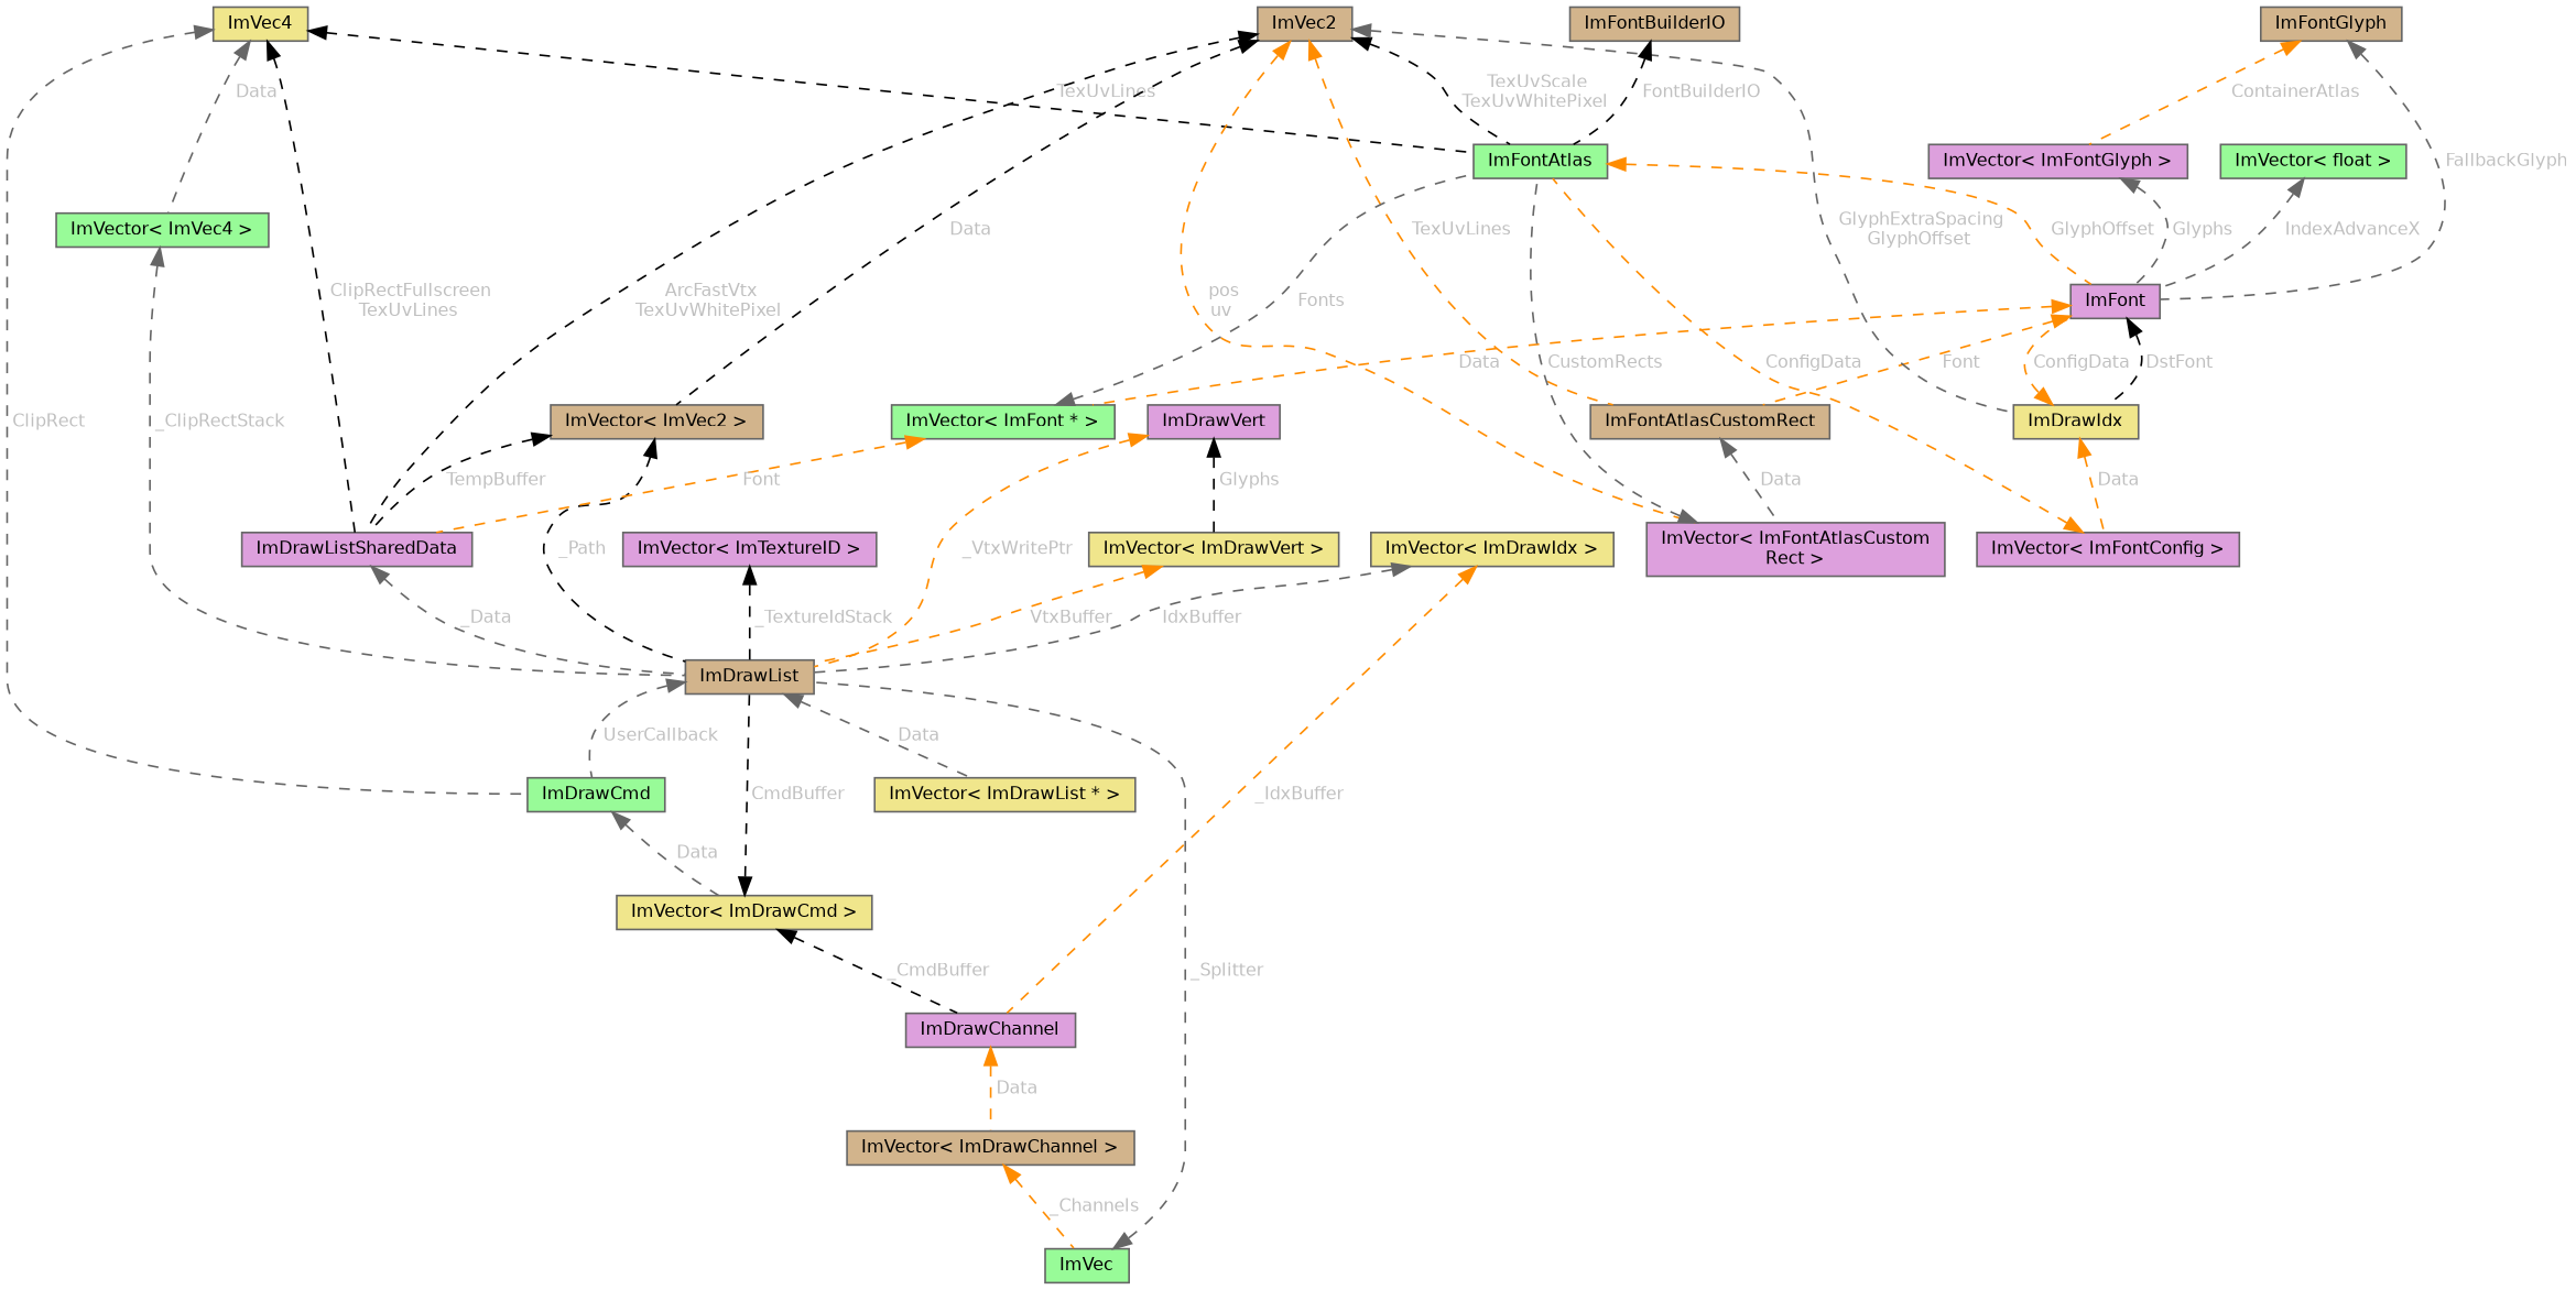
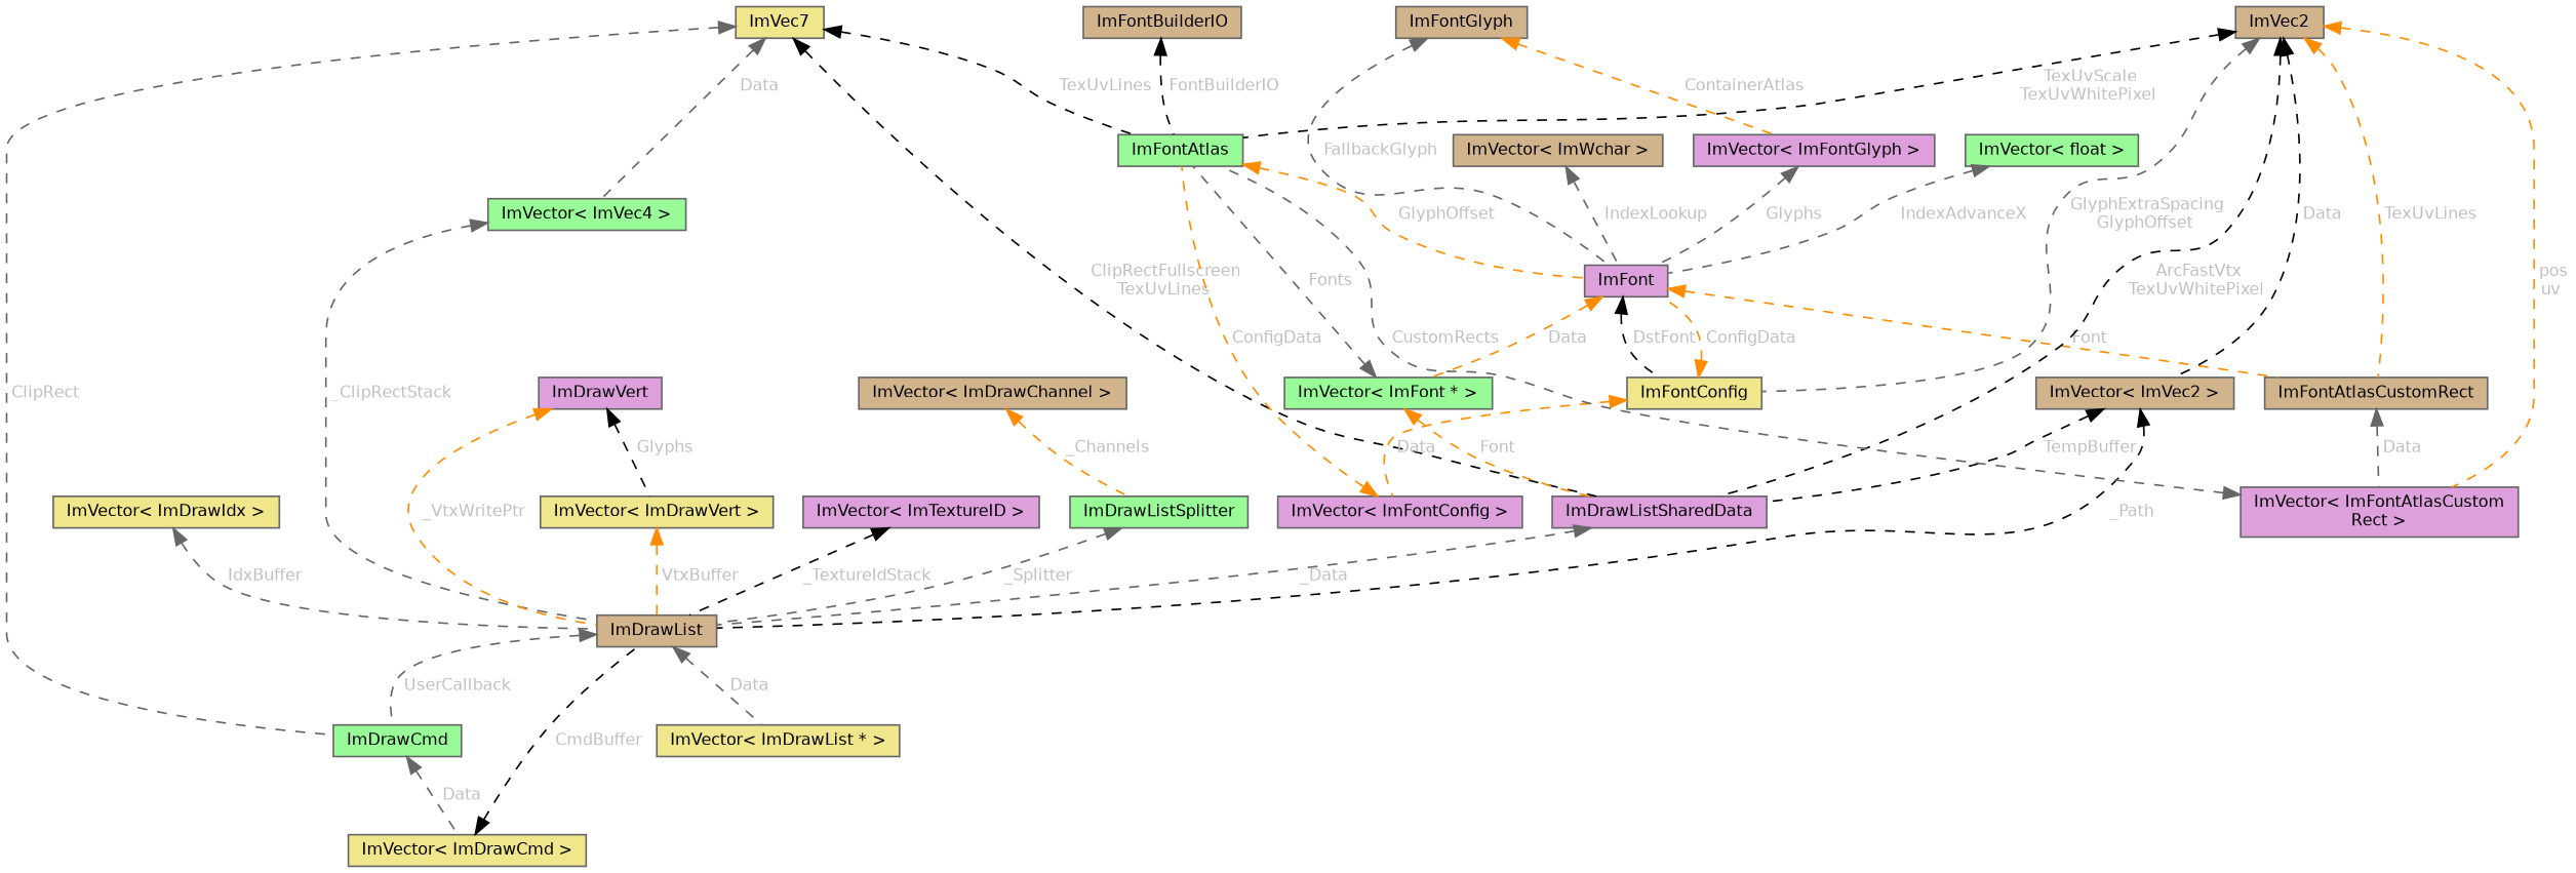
  digraph {
    rankdir=TB
    node [color=gray40 fillcolor=tan fontname=Helvetica fontsize=10 shape=box style=filled]
    edge [color=gray40 dir=back fontcolor=grey fontname=Helvetica fontsize=10 labelfontname=Helvetica labelfontsize=10 style=dashed]
    n1 [fillcolor=khaki height=0.2 label="ImVector\< ImDrawList * \>" width=0.4]
    n2 [height=0.2 label=ImDrawList width=0.4]
    n3 [fillcolor=palegreen height=0.2 label=ImDrawCmd width=0.4]
    n4 [fillcolor=khaki height=0.2 label="ImVector\< ImDrawCmd \>" width=0.4]
-   n5 [fillcolor=plum height=0.2 label=ImDrawChannel width=0.4]
    n6 [height=0.2 label="ImVector\< ImDrawChannel \>" width=0.4]
-   n7 [fillcolor=khaki height=0.2 label=ImVec4 width=0.4]
+   n7 [fillcolor=khaki height=0.2 label=ImVec7 width=0.4]
    n8 [fillcolor=plum height=0.2 label=ImDrawListSharedData width=0.4]
    n9 [fillcolor=palegreen height=0.2 label=ImFontAtlas width=0.4]
    n10 [fillcolor=palegreen height=0.2 label="ImVector\< ImVec4 \>" width=0.4]
    n11 [fillcolor=plum height=0.2 label=ImFont width=0.4]
    n12 [fillcolor=khaki height=0.2 label="ImVector\< ImDrawIdx \>" width=0.4]
    n13 [fillcolor=khaki height=0.2 label="ImVector\< ImDrawVert \>" width=0.4]
    n14 [fillcolor=plum height=0.2 label=ImDrawVert width=0.4]
    n15 [height=0.2 label=ImVec2 width=0.4]
    n16 [height=0.2 label=ImFontAtlasCustomRect width=0.4]
-   n17 [fillcolor=khaki height=0.2 label=ImDrawIdx width=0.4]
+   n17 [fillcolor=khaki height=0.2 label=ImFontConfig width=0.4]
    n18 [height=0.2 label="ImVector\< ImVec2 \>" width=0.4]
    n19 [fillcolor=plum height=0.2 label="ImVector\< ImFontAtlasCustom\lRect \>" width=0.4]
    n20 [fillcolor=plum height=0.2 label="ImVector\< ImFontConfig \>" width=0.4]
    n21 [fillcolor=palegreen height=0.2 label="ImVector\< ImFont * \>" width=0.4]
    n22 [fillcolor=palegreen height=0.2 label="ImVector\< float \>" width=0.4]
+   n23 [height=0.2 label="ImVector\< ImWchar \>" width=0.4]
    n24 [fillcolor=plum height=0.2 label="ImVector\< ImFontGlyph \>" width=0.4]
    n25 [height=0.2 label=ImFontGlyph width=0.4]
    n26 [height=0.2 label=ImFontBuilderIO width=0.4]
    n27 [fillcolor=plum height=0.2 label="ImVector\< ImTextureID \>" width=0.4]
-   n28 [fillcolor=palegreen height=0.2 label=ImVec width=0.4]
+   n28 [fillcolor=palegreen height=0.2 label=ImDrawListSplitter width=0.4]
    n2 -> n1 [label=" Data"]
    n2 -> n3 [label=" UserCallback"]
    n3 -> n4 [label=" Data"]
    n4 -> n2 [color=black label=" CmdBuffer"]
-   n4 -> n5 [color=black label=" _CmdBuffer"]
-   n5 -> n6 [color=darkorange label=" Data"]
    n6 -> n28 [color=darkorange label=" _Channels"]
    n7 -> n3 [label=" ClipRect"]
    n7 -> n8 [color=black label=" ClipRectFullscreen\nTexUvLines"]
    n7 -> n9 [color=black label=" TexUvLines"]
    n7 -> n10 [label=" Data"]
    n8 -> n2 [label=" _Data"]
    n9 -> n11 [color=darkorange label=" GlyphOffset"]
    n10 -> n2 [label=" _ClipRectStack"]
    n11 -> n16 [color=darkorange label=" Font"]
    n11 -> n17 [color=black label=" DstFont"]
    n11 -> n21 [color=darkorange label=" Data"]
    n12 -> n2 [label=" IdxBuffer"]
-   n12 -> n5 [color=darkorange label=" _IdxBuffer"]
    n13 -> n2 [color=darkorange label=" VtxBuffer"]
    n14 -> n2 [color=darkorange label=" _VtxWritePtr"]
    n14 -> n13 [color=black label=" Glyphs"]
    n15 -> n8 [color=black label=" ArcFastVtx\nTexUvWhitePixel"]
    n15 -> n9 [color=black label=" TexUvScale\nTexUvWhitePixel"]
    n15 -> n16 [color=darkorange label=" TexUvLines"]
    n15 -> n17 [label=" GlyphExtraSpacing\nGlyphOffset"]
    n15 -> n18 [color=black label=" Data"]
    n15 -> n19 [color=darkorange label=" pos\nuv"]
    n16 -> n19 [label=" Data"]
    n17 -> n11 [color=darkorange label=" ConfigData"]
    n17 -> n20 [color=darkorange label=" Data"]
    n18 -> n2 [color=black label=" _Path"]
    n18 -> n8 [color=black label=" TempBuffer"]
    n19 -> n9 [label=" CustomRects"]
    n20 -> n9 [color=darkorange label=" ConfigData"]
    n21 -> n8 [color=darkorange label=" Font"]
    n21 -> n9 [label=" Fonts"]
    n22 -> n11 [label=" IndexAdvanceX"]
+   n23 -> n11 [label=" IndexLookup"]
    n24 -> n11 [label=" Glyphs"]
    n25 -> n11 [label=" FallbackGlyph"]
    n25 -> n24 [color=darkorange label=" ContainerAtlas"]
    n26 -> n9 [color=black label=" FontBuilderIO"]
    n27 -> n2 [color=black label=" _TextureIdStack"]
    n28 -> n2 [label=" _Splitter"]
  }
